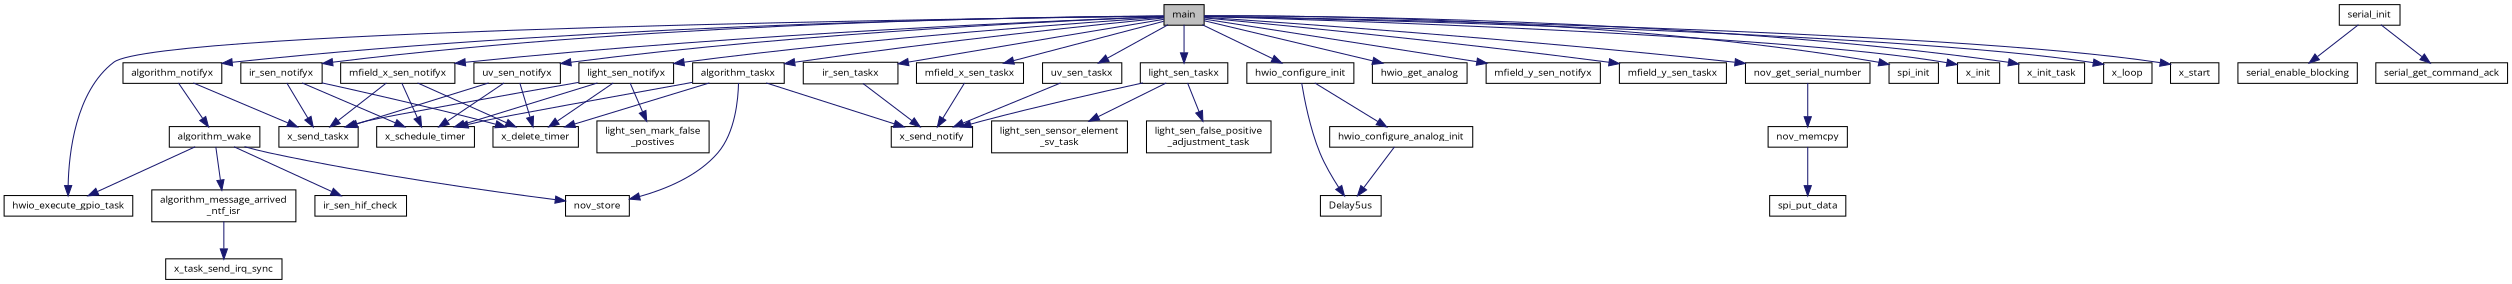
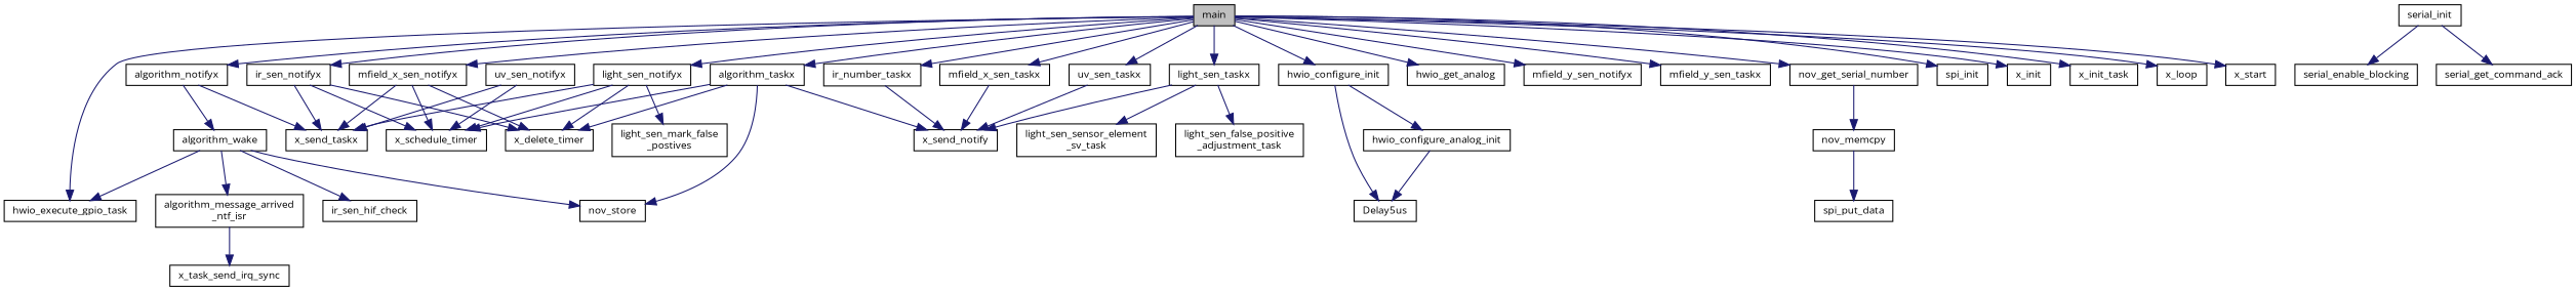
  digraph {
    fontname="Open Sans"
    rankdir=TB
    node [color=black fillcolor=white fontname="Open Sans" fontsize=10 shape=record style=filled]
    edge [color=midnightblue fontname="Open Sans" fontsize=10 labelfontname=Helvetica labelfontsize=10 style=solid]
    n1 [fillcolor=grey75 fontcolor=black height=0.2 label=main width=0.4]
    n2 [height=0.2 label=algorithm_notifyx width=0.4]
    n3 [height=0.2 label=hwio_execute_gpio_task width=0.4]
    n4 [height=0.2 label=algorithm_taskx width=0.4]
    n5 [height=0.2 label=hwio_configure_init width=0.4]
    n6 [height=0.2 label=hwio_get_analog width=0.4]
    n7 [height=0.2 label=ir_sen_notifyx width=0.4]
-   n8 [height=0.2 label=ir_sen_taskx width=0.4]
+   n8 [height=0.2 label=ir_number_taskx width=0.4]
    n9 [height=0.2 label=light_sen_notifyx width=0.4]
    n10 [height=0.2 label=light_sen_taskx width=0.4]
    n11 [height=0.2 label=mfield_x_sen_notifyx width=0.4]
    n12 [height=0.2 label=mfield_x_sen_taskx width=0.4]
    n13 [height=0.2 label=mfield_y_sen_notifyx width=0.4]
    n14 [height=0.2 label=mfield_y_sen_taskx width=0.4]
    n15 [height=0.2 label=nov_get_serial_number width=0.4]
    n16 [height=0.2 label=spi_init width=0.4]
    n17 [height=0.2 label=uv_sen_notifyx width=0.4]
    n18 [height=0.2 label=uv_sen_taskx width=0.4]
    n19 [height=0.2 label=x_init width=0.4]
    n20 [height=0.2 label=x_init_task width=0.4]
    n21 [height=0.2 label=x_loop width=0.4]
    n22 [height=0.2 label=x_start width=0.4]
    n23 [height=0.2 label=algorithm_wake width=0.4]
    n24 [height=0.2 label=x_send_taskx width=0.4]
    n25 [height=0.2 label=nov_store width=0.4]
    n26 [height=0.2 label=x_delete_timer width=0.4]
    n27 [height=0.2 label=x_schedule_timer width=0.4]
    n28 [height=0.2 label=x_send_notify width=0.4]
    n29 [height=0.2 label=hwio_configure_analog_init width=0.4]
    n30 [height=0.2 label=Delay5us width=0.4]
    n31 [height=0.2 label="light_sen_mark_false\l_postives" width=0.4]
    n32 [height=0.2 label="light_sen_false_positive\l_adjustment_task" width=0.4]
    n33 [height=0.2 label="light_sen_sensor_element\l_sv_task" width=0.4]
    n34 [height=0.2 label=nov_memcpy width=0.4]
    n35 [height=0.2 label=serial_init width=0.4]
    n36 [height=0.2 label=serial_enable_blocking width=0.4]
    n37 [height=0.2 label=serial_get_command_ack width=0.4]
    n38 [height=0.2 label="algorithm_message_arrived\l_ntf_isr" width=0.4]
    n39 [height=0.2 label=ir_sen_hif_check width=0.4]
    n40 [height=0.2 label=x_task_send_irq_sync width=0.4]
    n41 [height=0.2 label=spi_put_data width=0.4]
    n1 -> n2
    n1 -> n3
    n1 -> n4
    n1 -> n5
    n1 -> n6
    n1 -> n7
    n1 -> n8
    n1 -> n9
    n1 -> n10
    n1 -> n11
    n1 -> n12
    n1 -> n13
    n1 -> n14
    n1 -> n15
    n1 -> n16
-   n1 -> n17
    n1 -> n18
    n1 -> n19
    n1 -> n20
    n1 -> n21
    n1 -> n22
    n2 -> n23
    n2 -> n24
    n4 -> n25
    n4 -> n26
    n4 -> n27
    n4 -> n28
    n5 -> n29
    n5 -> n30
    n7 -> n24
    n7 -> n26
    n7 -> n27
    n8 -> n28
    n9 -> n24
    n9 -> n26
    n9 -> n27
    n9 -> n31
    n10 -> n28
    n10 -> n32
    n10 -> n33
    n11 -> n24
    n11 -> n26
    n11 -> n27
    n12 -> n28
    n15 -> n34
    n17 -> n24
-   n17 -> n26
    n17 -> n27
    n18 -> n28
    n23 -> n3
    n23 -> n25
    n23 -> n38
    n23 -> n39
    n29 -> n30
    n34 -> n41
    n35 -> n36
    n35 -> n37
    n38 -> n40
  }
